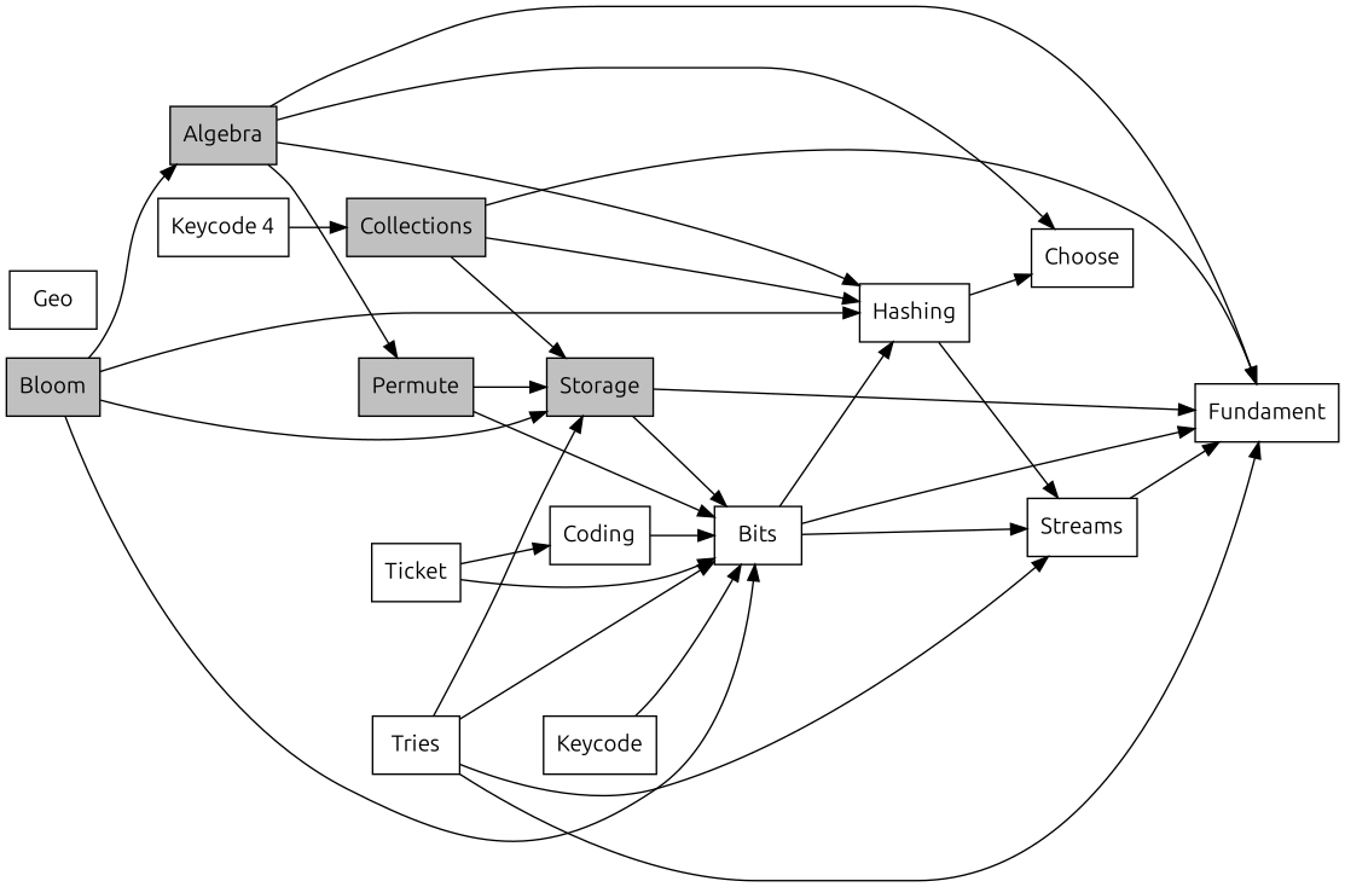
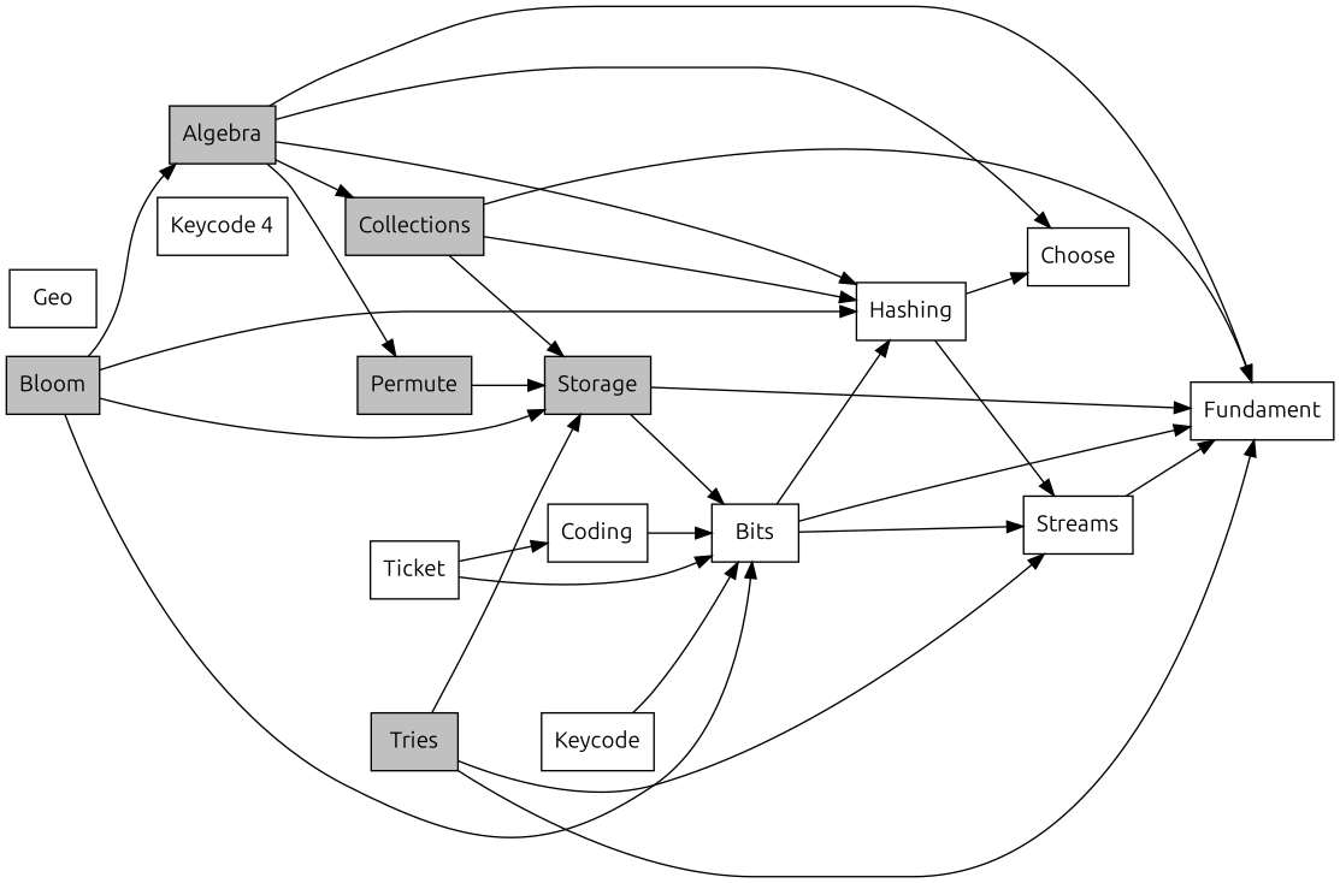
  digraph {
    fontname=Ubuntu
    rankdir=LR
    node [fillcolor=white fontname=Ubuntu shape=box style=filled]
    edge [fontname=Ubuntu]
    n1 [fillcolor=gray label=Bloom]
    n2 [fillcolor=gray label=Algebra]
    n3 [fillcolor=gray label=Storage]
    n4 [label=Bits]
    n5 [label=Hashing]
    n6 [fillcolor=gray label=Collections]
    n7 [fillcolor=gray label=Permute]
    n8 [label=Choose]
    n9 [label=Fundament]
    n10 [label=Streams]
-   n11 [label=Tries]
+   n11 [fillcolor=gray label=Tries]
    n12 [label=Ticket]
    n13 [label=Coding]
    n14 [label="Keycode 4"]
    n15 [label=Keycode]
    n16 [label=Geo]
    n1 -> n2
    n1 -> n3
    n1 -> n4
    n1 -> n5
    n2 -> n5
-   n14 -> n6
+   n2 -> n6
    n2 -> n7
    n2 -> n8
    n2 -> n9
    n3 -> n4
    n3 -> n9
    n4 -> n5
    n4 -> n9
    n4 -> n10
    n5 -> n8
    n5 -> n10
    n6 -> n3
    n6 -> n5
    n6 -> n9
    n7 -> n3
-   n7 -> n4
    n10 -> n9
    n11 -> n3
-   n11 -> n4
    n11 -> n9
    n11 -> n10
    n12 -> n4
    n12 -> n13
    n13 -> n4
    n15 -> n4
  }
